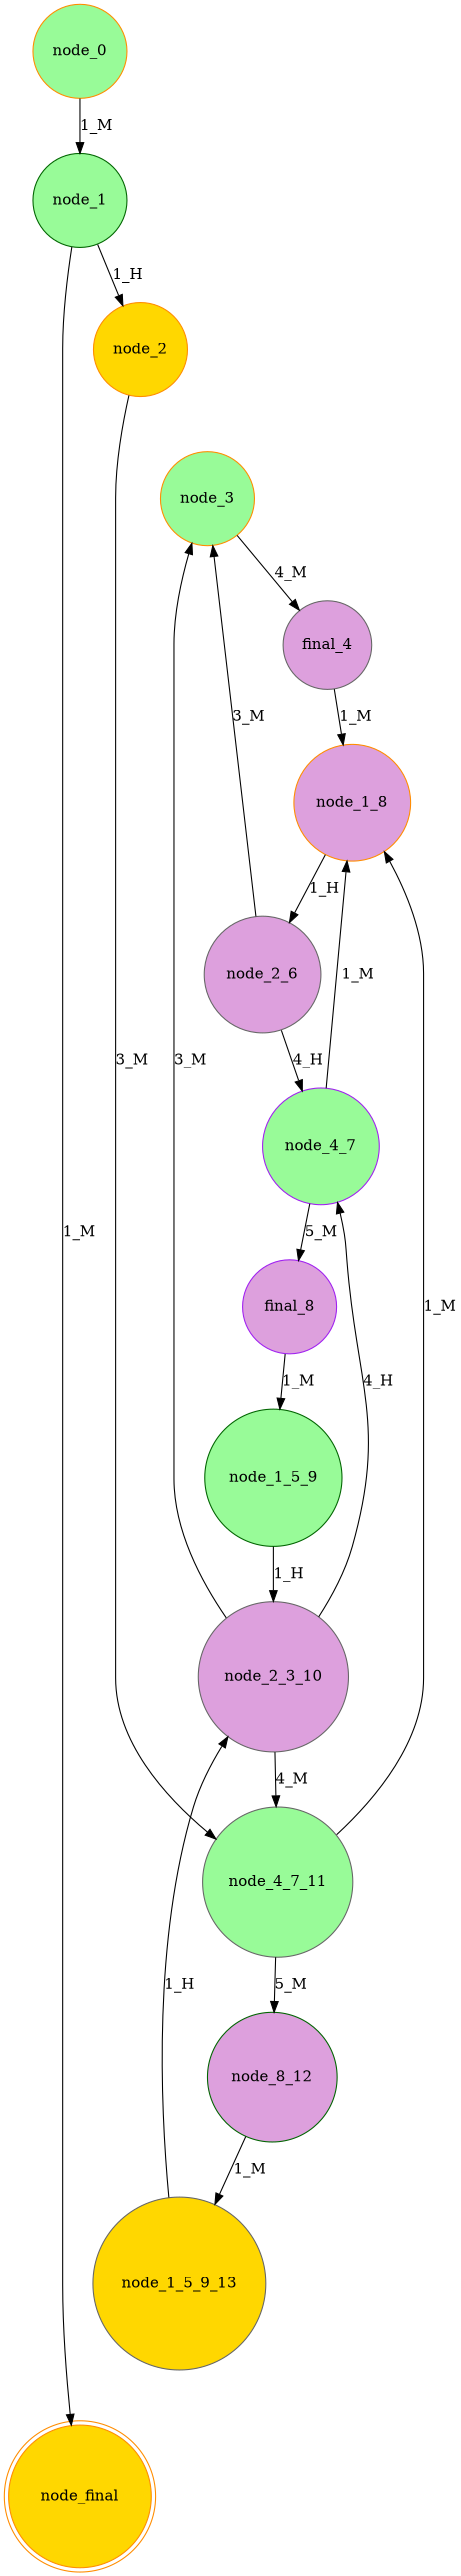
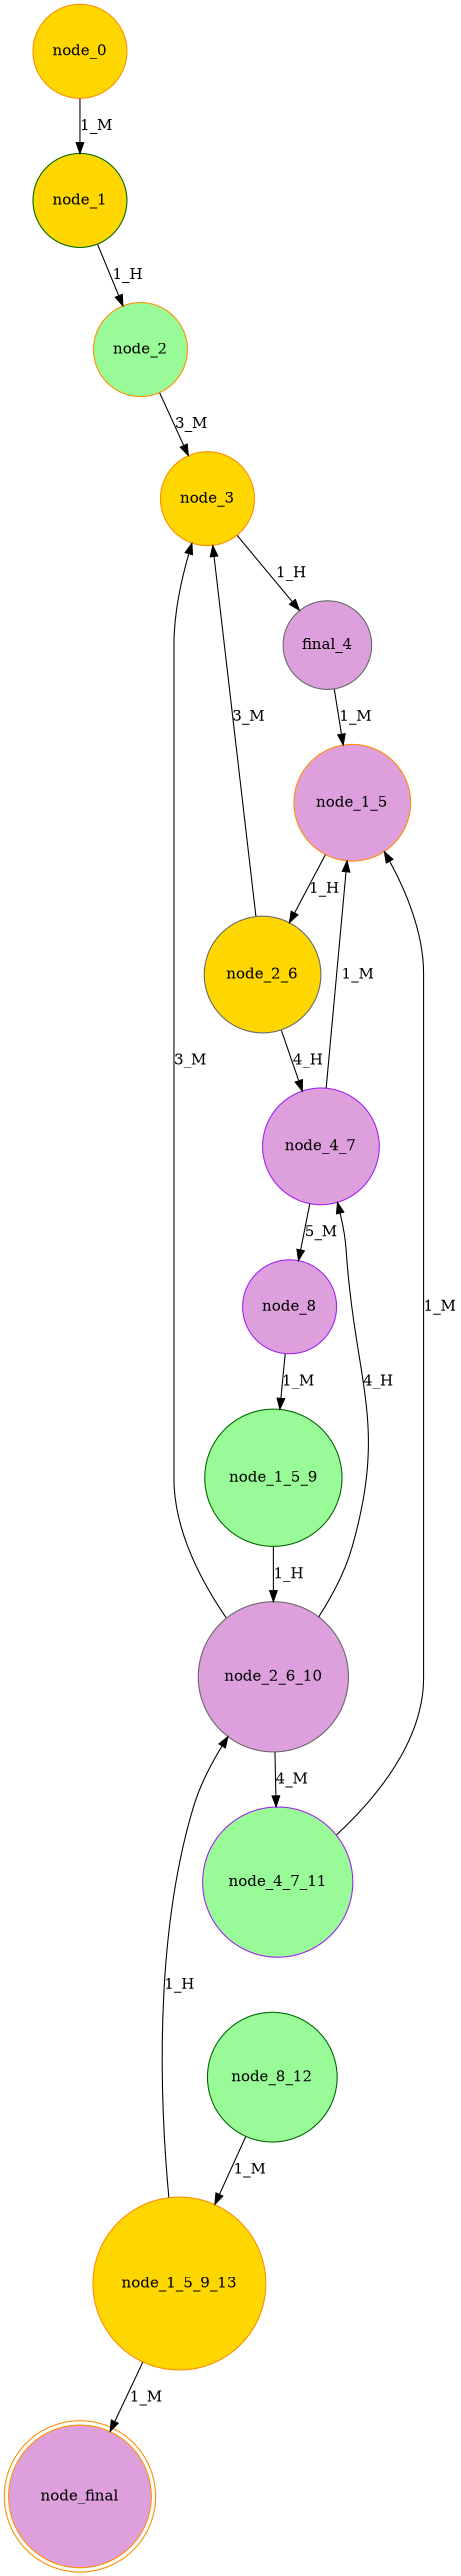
  digraph {
    node [color=darkorange fillcolor=plum shape=circle style=filled]
-   node_final [fillcolor=gold shape=doublecircle]
-   node_0 [fillcolor=palegreen]
-   node_1 [color=darkgreen fillcolor=palegreen]
-   node_2 [fillcolor=gold]
-   node_3 [fillcolor=palegreen]
+   node_final [shape=doublecircle]
+   node_0 [fillcolor=gold]
+   node_1 [color=darkgreen fillcolor=gold]
+   node_2 [fillcolor=palegreen]
+   node_3 [fillcolor=gold]
    n6 [color=gray40 label=final_4]
-   node_2_6 [color=gray40]
-   node_1_5 [label=node_1_8]
-   node_4_7 [color=purple fillcolor=palegreen]
-   node_8 [color=purple label=final_8]
+   node_2_6 [color=gray40 fillcolor=gold]
+   node_1_5
+   node_4_7 [color=purple]
+   node_8 [color=purple]
    node_1_5_9 [color=darkgreen fillcolor=palegreen]
-   node_2_6_10 [color=gray40 label=node_2_3_10]
-   node_4_7_11 [color=gray40 fillcolor=palegreen]
-   node_8_12 [color=darkgreen]
-   node_1_5_9_13 [color=gray40 fillcolor=gold]
+   node_2_6_10 [color=gray40]
+   node_4_7_11 [color=purple fillcolor=palegreen]
+   node_8_12 [color=darkgreen fillcolor=palegreen]
+   node_1_5_9_13 [fillcolor=gold]
    node_0 -> node_1 [label="1_M"]
    node_1 -> node_2 [label="1_H"]
-   node_2 -> node_4_7_11 [label="3_M"]
-   node_3 -> n6 [label="4_M"]
+   node_2 -> node_3 [label="3_M"]
+   node_3 -> n6 [label="1_H"]
    n6 -> node_1_5 [label="1_M"]
    node_2_6 -> node_3 [label="3_M"]
    node_2_6 -> node_4_7 [label="4_H"]
    node_1_5 -> node_2_6 [label="1_H"]
    node_4_7 -> node_1_5 [label="1_M"]
    node_4_7 -> node_8 [label="5_M"]
    node_8 -> node_1_5_9 [label="1_M"]
    node_1_5_9 -> node_2_6_10 [label="1_H"]
    node_2_6_10 -> node_3 [label="3_M"]
    node_2_6_10 -> node_4_7 [label="4_H"]
    node_2_6_10 -> node_4_7_11 [label="4_M"]
    node_4_7_11 -> node_1_5 [label="1_M"]
-   node_4_7_11 -> node_8_12 [label="5_M"]
    node_8_12 -> node_1_5_9_13 [label="1_M"]
-   node_1 -> node_final [label="1_M"]
+   node_1_5_9_13 -> node_final [label="1_M"]
    node_1_5_9_13 -> node_2_6_10 [label="1_H"]
  }
